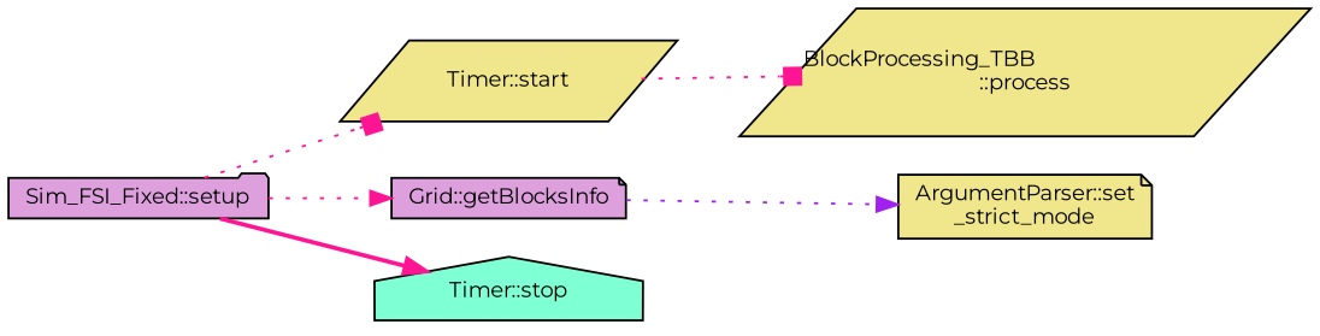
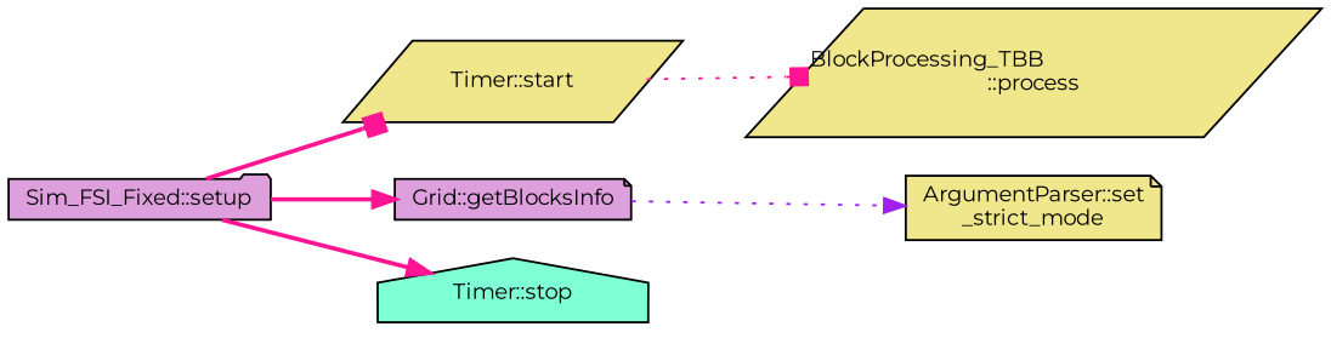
  digraph {
    fontname=Montserrat
    rankdir=LR
    node [color=black fillcolor=khaki fontname=Montserrat fontsize=10 shape=parallelogram style=filled]
    edge [arrowhead=normal color=deeppink fontname=Montserrat fontsize=10 labelfontname=Helvetica labelfontsize=10 style=dotted]
    n1 [fillcolor=plum fontcolor=black height=0.2 label="Sim_FSI_Fixed::setup" shape=folder width=0.4]
    n2 [height=0.2 label="Timer::start" width=0.4]
    n3 [fillcolor=plum height=0.2 label="Grid::getBlocksInfo" shape=note width=0.4]
    n4 [fillcolor=aquamarine height=0.2 label="Timer::stop" shape=house width=0.4]
    n5 [height=0.2 label="ArgumentParser::set\l_strict_mode" shape=note width=0.4]
    n6 [height=0.2 label="BlockProcessing_TBB\l::process" width=0.4]
-   n1 -> n2 [arrowhead=box]
-   n1 -> n3
+   n1 -> n2 [arrowhead=box style=bold]
+   n1 -> n3 [style=bold]
    n1 -> n4 [style=bold]
    n2 -> n6 [arrowhead=box]
    n3 -> n5 [color=purple]
  }
